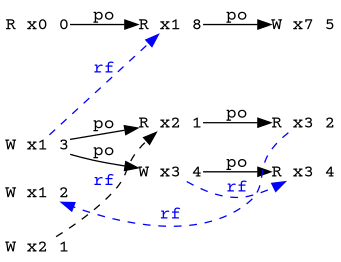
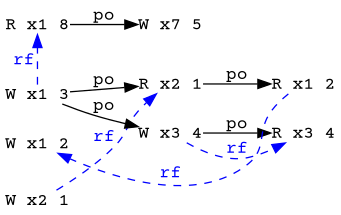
  digraph {
    fontname="Courier Prime"
    rankdir=LR
    node [fontname="Courier Prime" idx=0 loc=1 shape=plain th=1 type=R]
    edge [fontname="Courier Prime"]
-   n1 [label="R x0 0" loc=0]
    n2 [idx=1 label="R x1 8"]
    n3 [idx=2 label="W x7 5" loc=3 type=W]
    n4 [label="W x2 1" loc=2 th=0 type=W]
    n5 [idx=1 label="R x2 1" loc=2 th=3]
    n6 [idx=1 label="W x3 4" loc=3 th=0 type=W]
    n7 [idx=2 label="R x3 4" loc=3 th=0]
-   n8 [idx=2 label="R x3 2" th=3]
+   n8 [idx=2 label="R x1 2" th=3]
    n9 [label="W x1 3" th=3 type=W]
    n10 [label="W x1 2" th=2 type=W]
-   n1 -> n2 [label=po]
    n2 -> n3 [label=po]
-   n4 -> n5 [color=black constraint=false fontcolor=blue from_idx=0 from_th=0 label=rf style=dashed to_idx=1 to_th=3]
+   n4 -> n5 [color=blue constraint=false fontcolor=blue from_idx=0 from_th=0 label=rf style=dashed to_idx=1 to_th=3]
    n5 -> n8 [label=po]
    n6 -> n7 [label=po]
    n6 -> n7 [color=blue constraint=false fontcolor=blue from_idx=1 from_th=0 label=rf style=dashed to_idx=2 to_th=0]
    n8 -> n10 [color=blue constraint=false fontcolor=blue from_idx=0 from_th=2 label=rf style=dashed to_idx=2 to_th=3]
    n9 -> n2 [color=blue constraint=false fontcolor=blue from_idx=0 from_th=3 label=rf style=dashed to_idx=1 to_th=1]
    n9 -> n5 [label=po]
    n9 -> n6 [label=po]
  }
